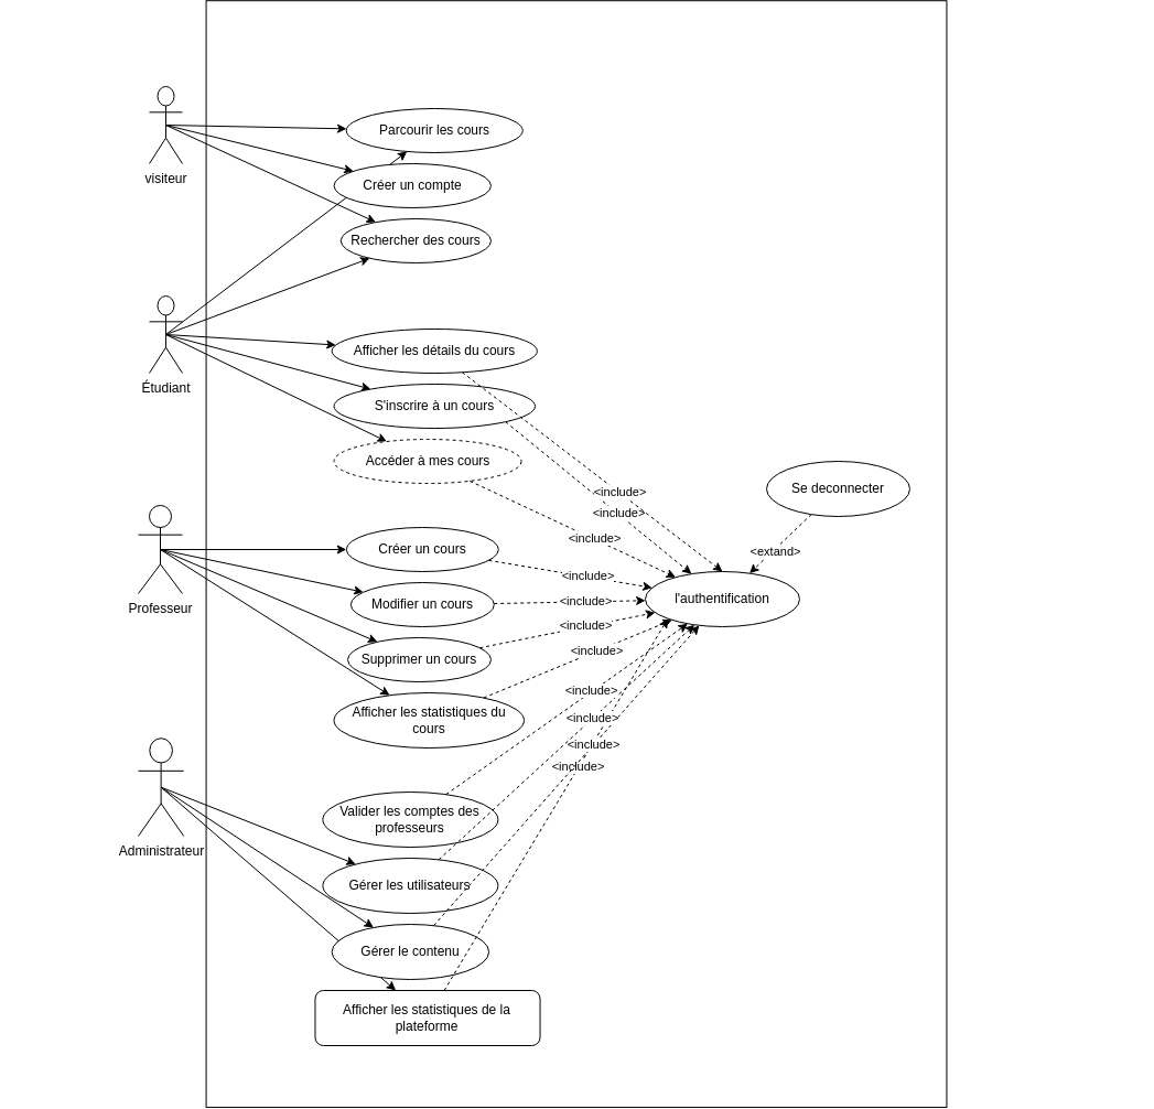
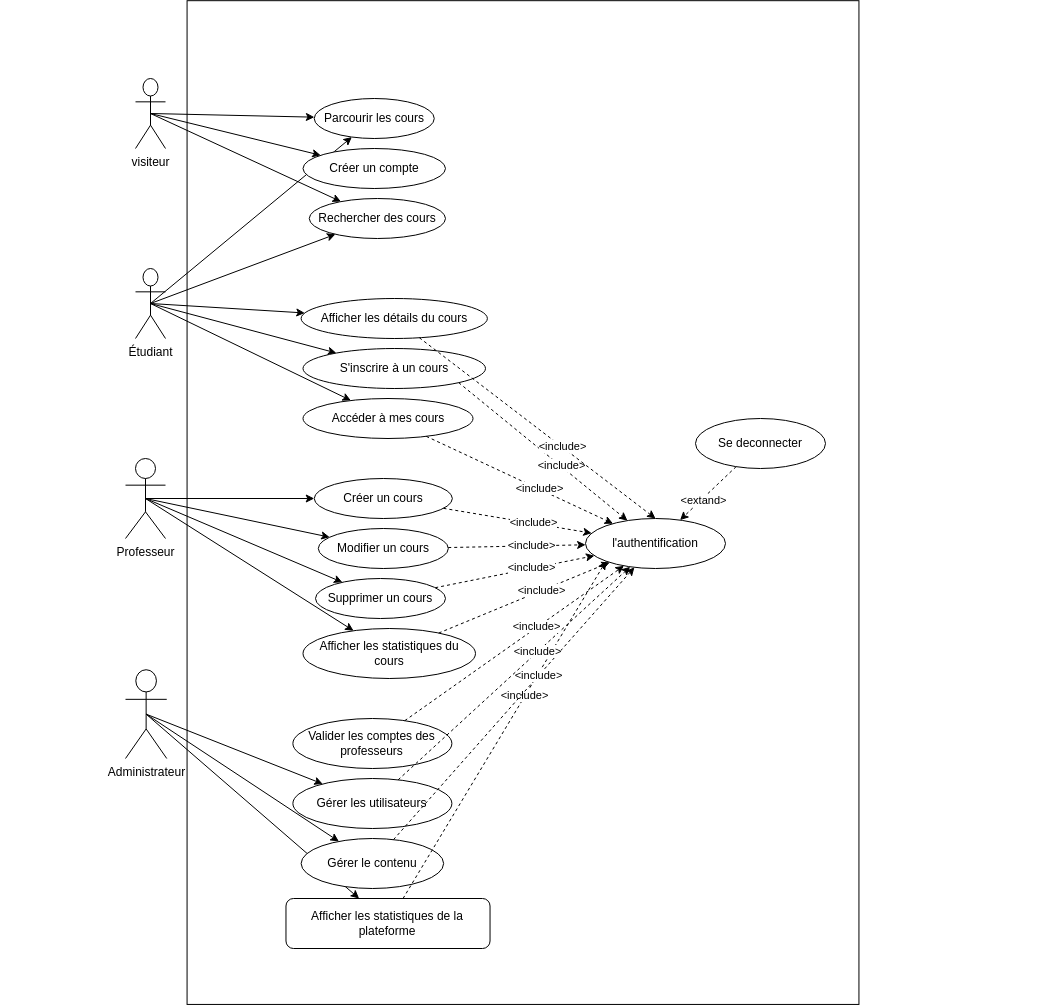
  <mxCell id="0" />
  <mxCell id="1" parent="0" />
  <mxCell id="2" value="" style="rounded=0;whiteSpace=wrap;html=1;rotation=-90;" vertex="1" parent="1"><mxGeometry x="20.63" y="108.13" width="1003.75" height="671.87" as="geometry" /></mxCell>
- <mxCell id="3" value="Parcourir les cours" style="ellipse;whiteSpace=wrap;html=1;" vertex="1" parent="1"><mxGeometry x="313.75" y="40" width="160" height="40" as="geometry" /></mxCell>
+ <mxCell id="3" value="Parcourir les cours" style="ellipse;whiteSpace=wrap;html=1;" vertex="1" parent="1"><mxGeometry x="313.75" y="40" width="120" height="40" as="geometry" /></mxCell>
  <mxCell id="4" style="edgeStyle=none;html=1;exitX=0.5;exitY=0.5;exitDx=0;exitDy=0;exitPerimeter=0;" edge="1" parent="1" source="9" target="29"><mxGeometry relative="1" as="geometry" /></mxCell>
  <mxCell id="5" style="edgeStyle=none;html=1;exitX=0.5;exitY=0.5;exitDx=0;exitDy=0;exitPerimeter=0;" edge="1" parent="1" source="9" target="28"><mxGeometry relative="1" as="geometry" /></mxCell>
  <mxCell id="6" style="edgeStyle=none;html=1;exitX=0.5;exitY=0.5;exitDx=0;exitDy=0;exitPerimeter=0;" edge="1" parent="1" source="9" target="27"><mxGeometry relative="1" as="geometry" /></mxCell>
  <mxCell id="7" style="edgeStyle=none;html=1;exitX=0.5;exitY=0.5;exitDx=0;exitDy=0;exitPerimeter=0;" edge="1" parent="1" source="9" target="3"><mxGeometry relative="1" as="geometry" /></mxCell>
  <mxCell id="8" style="edgeStyle=none;html=1;exitX=0.5;exitY=0.5;exitDx=0;exitDy=0;exitPerimeter=0;" edge="1" parent="1" source="9" target="25"><mxGeometry relative="1" as="geometry" /></mxCell>
  <mxCell id="9" value="Étudiant" style="shape=umlActor;verticalLabelPosition=bottom;verticalAlign=top;html=1;outlineConnect=0;" vertex="1" parent="1"><mxGeometry x="135" y="210" width="30" height="70" as="geometry" /></mxCell>
  <mxCell id="10" style="edgeStyle=none;html=1;exitX=0.5;exitY=0.5;exitDx=0;exitDy=0;exitPerimeter=0;" edge="1" parent="1" source="13" target="3"><mxGeometry relative="1" as="geometry" /></mxCell>
  <mxCell id="11" style="edgeStyle=none;html=1;exitX=0.5;exitY=0.5;exitDx=0;exitDy=0;exitPerimeter=0;" edge="1" parent="1" source="13" target="24"><mxGeometry relative="1" as="geometry" /></mxCell>
  <mxCell id="12" style="edgeStyle=none;html=1;exitX=0.5;exitY=0.5;exitDx=0;exitDy=0;exitPerimeter=0;" edge="1" parent="1" source="13" target="25"><mxGeometry relative="1" as="geometry" /></mxCell>
  <mxCell id="13" value="visiteur" style="shape=umlActor;verticalLabelPosition=bottom;verticalAlign=top;html=1;outlineConnect=0;" vertex="1" parent="1"><mxGeometry x="135" y="20" width="30" height="70" as="geometry" /></mxCell>
  <mxCell id="14" style="edgeStyle=none;html=1;exitX=0.5;exitY=0.5;exitDx=0;exitDy=0;exitPerimeter=0;" edge="1" parent="1" source="18" target="26"><mxGeometry relative="1" as="geometry" /></mxCell>
  <mxCell id="15" style="edgeStyle=none;html=1;exitX=0.5;exitY=0.5;exitDx=0;exitDy=0;exitPerimeter=0;" edge="1" parent="1" source="18" target="23"><mxGeometry relative="1" as="geometry" /></mxCell>
  <mxCell id="16" style="edgeStyle=none;html=1;exitX=0.5;exitY=0.5;exitDx=0;exitDy=0;exitPerimeter=0;" edge="1" parent="1" source="18" target="30"><mxGeometry relative="1" as="geometry" /></mxCell>
  <mxCell id="17" style="edgeStyle=none;html=1;exitX=0.5;exitY=0.5;exitDx=0;exitDy=0;exitPerimeter=0;" edge="1" parent="1" source="18" target="31"><mxGeometry relative="1" as="geometry" /></mxCell>
  <mxCell id="18" value="Professeur" style="shape=umlActor;verticalLabelPosition=bottom;verticalAlign=top;html=1;outlineConnect=0;" vertex="1" parent="1"><mxGeometry x="125" y="400" width="40" height="80" as="geometry" /></mxCell>
  <mxCell id="19" style="edgeStyle=none;html=1;exitX=0.5;exitY=0.5;exitDx=0;exitDy=0;exitPerimeter=0;" edge="1" parent="1" source="22" target="34"><mxGeometry relative="1" as="geometry" /></mxCell>
  <mxCell id="20" style="edgeStyle=none;html=1;exitX=0.5;exitY=0.5;exitDx=0;exitDy=0;exitPerimeter=0;" edge="1" parent="1" source="22" target="33"><mxGeometry relative="1" as="geometry" /></mxCell>
  <mxCell id="21" style="edgeStyle=none;html=1;exitX=0.5;exitY=0.5;exitDx=0;exitDy=0;exitPerimeter=0;" edge="1" parent="1" source="22" target="32"><mxGeometry relative="1" as="geometry" /></mxCell>
  <mxCell id="22" value="Administrateur" style="shape=umlActor;verticalLabelPosition=bottom;verticalAlign=top;html=1;outlineConnect=0;" vertex="1" parent="1"><mxGeometry x="125" y="611.25" width="41.25" height="88.75" as="geometry" /></mxCell>
  <mxCell id="23" value="Modifier un cours" style="ellipse;whiteSpace=wrap;html=1;" vertex="1" parent="1"><mxGeometry x="317.81" y="470" width="130" height="40" as="geometry" /></mxCell>
  <mxCell id="24" value="Créer un compte" style="ellipse;whiteSpace=wrap;html=1;" vertex="1" parent="1"><mxGeometry x="302.51" y="90" width="142.49" height="40" as="geometry" /></mxCell>
  <mxCell id="25" value="Rechercher des cours" style="ellipse;whiteSpace=wrap;html=1;" vertex="1" parent="1"><mxGeometry x="308.75" y="140" width="136.25" height="40" as="geometry" /></mxCell>
  <mxCell id="26" value="Créer un cours" style="ellipse;whiteSpace=wrap;html=1;" vertex="1" parent="1"><mxGeometry x="313.75" y="420.01" width="138.12" height="40" as="geometry" /></mxCell>
- <mxCell id="27" value="Accéder à mes cours" style="ellipse;whiteSpace=wrap;html=1;dashed=1;" vertex="1" parent="1"><mxGeometry x="302.51" y="340" width="170" height="40" as="geometry" /></mxCell>
+ <mxCell id="27" value="Accéder à mes cours" style="ellipse;whiteSpace=wrap;html=1;" vertex="1" parent="1"><mxGeometry x="302.51" y="340" width="170" height="40" as="geometry" /></mxCell>
  <mxCell id="28" value="S'inscrire à un cours" style="ellipse;whiteSpace=wrap;html=1;" vertex="1" parent="1"><mxGeometry x="302.51" y="290" width="182.49" height="40" as="geometry" /></mxCell>
  <mxCell id="29" value="Afficher les détails du cours" style="ellipse;whiteSpace=wrap;html=1;" vertex="1" parent="1"><mxGeometry x="300.63" y="240" width="186.25" height="40" as="geometry" /></mxCell>
  <mxCell id="30" value="Supprimer un cours" style="ellipse;whiteSpace=wrap;html=1;" vertex="1" parent="1"><mxGeometry x="315" y="520" width="130" height="40" as="geometry" /></mxCell>
  <mxCell id="31" value="Afficher les statistiques du cours" style="ellipse;whiteSpace=wrap;html=1;" vertex="1" parent="1"><mxGeometry x="302.51" y="570" width="172.49" height="50" as="geometry" /></mxCell>
  <mxCell id="32" value="Afficher les statistiques de la plateforme" style="whiteSpace=wrap;html=1;rounded=1;" vertex="1" parent="1"><mxGeometry x="285.48" y="840" width="204.06" height="50" as="geometry" /></mxCell>
  <mxCell id="33" value="Gérer le contenu" style="ellipse;whiteSpace=wrap;html=1;" vertex="1" parent="1"><mxGeometry x="300.63" y="780" width="142.49" height="50" as="geometry" /></mxCell>
  <mxCell id="34" value="Gérer les utilisateurs" style="ellipse;whiteSpace=wrap;html=1;" vertex="1" parent="1"><mxGeometry x="292.38" y="720" width="159" height="50" as="geometry" /></mxCell>
  <mxCell id="35" value="Valider les comptes des professeurs" style="ellipse;whiteSpace=wrap;html=1;" vertex="1" parent="1"><mxGeometry x="292.38" y="660" width="159" height="50" as="geometry" /></mxCell>
  <mxCell id="36" value="Se deconnecter" style="ellipse;whiteSpace=wrap;html=1;" vertex="1" parent="1"><mxGeometry x="695" y="360" width="130" height="50" as="geometry" /></mxCell>
  <mxCell id="37" value="l'authentification" style="ellipse;whiteSpace=wrap;html=1;" vertex="1" parent="1"><mxGeometry x="585" y="460" width="140" height="50" as="geometry" /></mxCell>
  <mxCell id="38" value="" style="endArrow=classic;html=1;dashed=1;entryX=0;entryY=1;entryDx=0;entryDy=0;" edge="1" parent="1" source="32" target="37"><mxGeometry width="50" height="50" relative="1" as="geometry"><mxPoint x="566.25" y="730" as="sourcePoint" /><mxPoint x="616.25" y="680" as="targetPoint" /></mxGeometry></mxCell>
  <mxCell id="39" value="&amp;lt;include&amp;gt;" style="edgeLabel;html=1;align=center;verticalAlign=middle;resizable=0;points=[];" vertex="1" connectable="0" parent="38"><mxGeometry x="0.204" y="1" relative="1" as="geometry"><mxPoint as="offset" /></mxGeometry></mxCell>
  <mxCell id="40" value="" style="endArrow=classic;html=1;dashed=1;" edge="1" parent="1" source="33" target="37"><mxGeometry width="50" height="50" relative="1" as="geometry"><mxPoint x="412.337" y="850.265" as="sourcePoint" /><mxPoint x="615.503" y="512.678" as="targetPoint" /></mxGeometry></mxCell>
  <mxCell id="41" value="&amp;lt;include&amp;gt;" style="edgeLabel;html=1;align=center;verticalAlign=middle;resizable=0;points=[];" vertex="1" connectable="0" parent="40"><mxGeometry x="0.204" y="1" relative="1" as="geometry"><mxPoint as="offset" /></mxGeometry></mxCell>
  <mxCell id="42" value="" style="endArrow=classic;html=1;dashed=1;" edge="1" parent="1" source="34" target="37"><mxGeometry width="50" height="50" relative="1" as="geometry"><mxPoint x="422.337" y="860.265" as="sourcePoint" /><mxPoint x="625.503" y="522.678" as="targetPoint" /></mxGeometry></mxCell>
  <mxCell id="43" value="&amp;lt;include&amp;gt;" style="edgeLabel;html=1;align=center;verticalAlign=middle;resizable=0;points=[];" vertex="1" connectable="0" parent="42"><mxGeometry x="0.204" y="1" relative="1" as="geometry"><mxPoint as="offset" /></mxGeometry></mxCell>
  <mxCell id="44" value="" style="endArrow=classic;html=1;dashed=1;" edge="1" parent="1" source="35" target="37"><mxGeometry width="50" height="50" relative="1" as="geometry"><mxPoint x="432.337" y="870.265" as="sourcePoint" /><mxPoint x="635.503" y="532.678" as="targetPoint" /></mxGeometry></mxCell>
  <mxCell id="45" value="&amp;lt;include&amp;gt;" style="edgeLabel;html=1;align=center;verticalAlign=middle;resizable=0;points=[];" vertex="1" connectable="0" parent="44"><mxGeometry x="0.204" y="1" relative="1" as="geometry"><mxPoint as="offset" /></mxGeometry></mxCell>
  <mxCell id="46" value="" style="endArrow=classic;html=1;dashed=1;" edge="1" parent="1" source="31" target="37"><mxGeometry width="50" height="50" relative="1" as="geometry"><mxPoint x="442.337" y="880.265" as="sourcePoint" /><mxPoint x="645.503" y="542.678" as="targetPoint" /></mxGeometry></mxCell>
  <mxCell id="47" value="&amp;lt;include&amp;gt;" style="edgeLabel;html=1;align=center;verticalAlign=middle;resizable=0;points=[];" vertex="1" connectable="0" parent="46"><mxGeometry x="0.204" y="1" relative="1" as="geometry"><mxPoint as="offset" /></mxGeometry></mxCell>
  <mxCell id="48" value="" style="endArrow=classic;html=1;dashed=1;" edge="1" parent="1" source="30" target="37"><mxGeometry width="50" height="50" relative="1" as="geometry"><mxPoint x="448.251" y="584.527" as="sourcePoint" /><mxPoint x="619.247" y="513.921" as="targetPoint" /></mxGeometry></mxCell>
  <mxCell id="49" value="&amp;lt;include&amp;gt;" style="edgeLabel;html=1;align=center;verticalAlign=middle;resizable=0;points=[];" vertex="1" connectable="0" parent="48"><mxGeometry x="0.204" y="1" relative="1" as="geometry"><mxPoint as="offset" /></mxGeometry></mxCell>
  <mxCell id="50" value="" style="endArrow=classic;html=1;dashed=1;" edge="1" parent="1" source="23" target="37"><mxGeometry width="50" height="50" relative="1" as="geometry"><mxPoint x="458.251" y="594.527" as="sourcePoint" /><mxPoint x="629.247" y="523.921" as="targetPoint" /></mxGeometry></mxCell>
  <mxCell id="51" value="&amp;lt;include&amp;gt;" style="edgeLabel;html=1;align=center;verticalAlign=middle;resizable=0;points=[];" vertex="1" connectable="0" parent="50"><mxGeometry x="0.204" y="1" relative="1" as="geometry"><mxPoint as="offset" /></mxGeometry></mxCell>
  <mxCell id="52" value="" style="endArrow=classic;html=1;dashed=1;" edge="1" parent="1" source="26" target="37"><mxGeometry width="50" height="50" relative="1" as="geometry"><mxPoint x="468.251" y="604.527" as="sourcePoint" /><mxPoint x="639.247" y="533.921" as="targetPoint" /></mxGeometry></mxCell>
  <mxCell id="53" value="&amp;lt;include&amp;gt;" style="edgeLabel;html=1;align=center;verticalAlign=middle;resizable=0;points=[];" vertex="1" connectable="0" parent="52"><mxGeometry x="0.204" y="1" relative="1" as="geometry"><mxPoint as="offset" /></mxGeometry></mxCell>
  <mxCell id="54" value="" style="endArrow=classic;html=1;dashed=1;" edge="1" parent="1" source="27" target="37"><mxGeometry width="50" height="50" relative="1" as="geometry"><mxPoint x="452.951" y="459.841" as="sourcePoint" /><mxPoint x="601.236" y="484.685" as="targetPoint" /></mxGeometry></mxCell>
  <mxCell id="55" value="&amp;lt;include&amp;gt;" style="edgeLabel;html=1;align=center;verticalAlign=middle;resizable=0;points=[];" vertex="1" connectable="0" parent="54"><mxGeometry x="0.204" y="1" relative="1" as="geometry"><mxPoint as="offset" /></mxGeometry></mxCell>
  <mxCell id="56" value="" style="endArrow=classic;html=1;dashed=1;exitX=1;exitY=1;exitDx=0;exitDy=0;" edge="1" parent="1" source="28" target="37"><mxGeometry width="50" height="50" relative="1" as="geometry"><mxPoint x="462.951" y="469.841" as="sourcePoint" /><mxPoint x="615" y="490" as="targetPoint" /></mxGeometry></mxCell>
  <mxCell id="57" value="&amp;lt;include&amp;gt;" style="edgeLabel;html=1;align=center;verticalAlign=middle;resizable=0;points=[];" vertex="1" connectable="0" parent="56"><mxGeometry x="0.204" y="1" relative="1" as="geometry"><mxPoint as="offset" /></mxGeometry></mxCell>
  <mxCell id="58" value="" style="endArrow=classic;html=1;dashed=1;entryX=0.5;entryY=0;entryDx=0;entryDy=0;" edge="1" parent="1" source="29" target="37"><mxGeometry width="50" height="50" relative="1" as="geometry"><mxPoint x="468.188" y="334.161" as="sourcePoint" /><mxPoint x="636.943" y="472.096" as="targetPoint" /></mxGeometry></mxCell>
  <mxCell id="59" value="&amp;lt;include&amp;gt;" style="edgeLabel;html=1;align=center;verticalAlign=middle;resizable=0;points=[];" vertex="1" connectable="0" parent="58"><mxGeometry x="0.204" y="1" relative="1" as="geometry"><mxPoint as="offset" /></mxGeometry></mxCell>
  <mxCell id="60" value="" style="endArrow=classic;html=1;dashed=1;" edge="1" parent="1" source="36" target="37"><mxGeometry width="50" height="50" relative="1" as="geometry"><mxPoint x="428.887" y="289.258" as="sourcePoint" /><mxPoint x="665" y="470" as="targetPoint" /></mxGeometry></mxCell>
  <mxCell id="61" value="&amp;lt;extand&amp;gt;" style="edgeLabel;html=1;align=center;verticalAlign=middle;resizable=0;points=[];" vertex="1" connectable="0" parent="60"><mxGeometry x="0.204" y="1" relative="1" as="geometry"><mxPoint as="offset" /></mxGeometry></mxCell>
